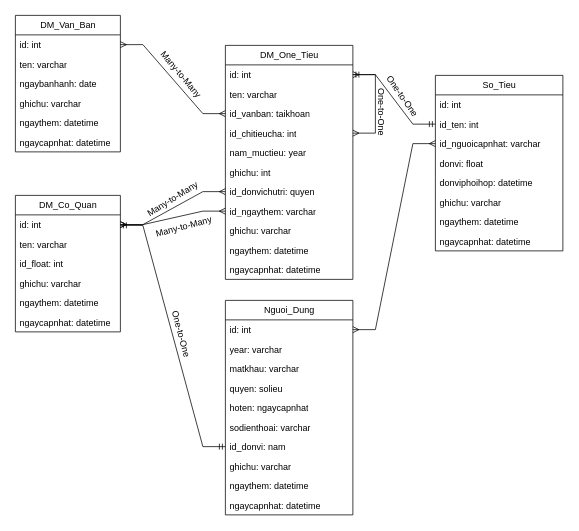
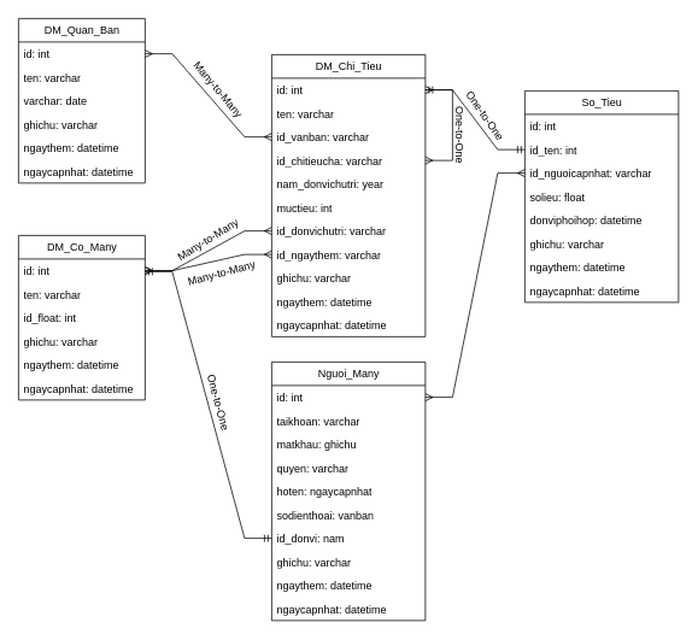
  <mxCell id="0" />
  <mxCell id="1" parent="0" />
- <mxCell id="2" value="DM_Van_Ban" style="swimlane;fontStyle=0;childLayout=stackLayout;horizontal=1;startSize=26;fillColor=none;horizontalStack=0;resizeParent=1;resizeParentMax=0;resizeLast=0;collapsible=1;marginBottom=0;html=1;" vertex="1" parent="1"><mxGeometry x="20" y="20" width="140" height="182" as="geometry" /></mxCell>
+ <mxCell id="2" value="DM_Quan_Ban" style="swimlane;fontStyle=0;childLayout=stackLayout;horizontal=1;startSize=26;fillColor=none;horizontalStack=0;resizeParent=1;resizeParentMax=0;resizeLast=0;collapsible=1;marginBottom=0;html=1;" vertex="1" parent="1"><mxGeometry x="20" y="20" width="140" height="182" as="geometry" /></mxCell>
  <mxCell id="3" value="id: int" style="text;strokeColor=none;fillColor=none;align=left;verticalAlign=top;spacingLeft=4;spacingRight=4;overflow=hidden;rotatable=0;points=[[0,0.5],[1,0.5]];portConstraint=eastwest;whiteSpace=wrap;html=1;" vertex="1" parent="2"><mxGeometry y="26" width="140" height="26" as="geometry" /></mxCell>
  <mxCell id="4" value="ten: varchar" style="text;strokeColor=none;fillColor=none;align=left;verticalAlign=top;spacingLeft=4;spacingRight=4;overflow=hidden;rotatable=0;points=[[0,0.5],[1,0.5]];portConstraint=eastwest;whiteSpace=wrap;html=1;" vertex="1" parent="2"><mxGeometry y="52" width="140" height="26" as="geometry" /></mxCell>
- <mxCell id="5" value="ngaybanhanh: date" style="text;strokeColor=none;fillColor=none;align=left;verticalAlign=top;spacingLeft=4;spacingRight=4;overflow=hidden;rotatable=0;points=[[0,0.5],[1,0.5]];portConstraint=eastwest;whiteSpace=wrap;html=1;" vertex="1" parent="2"><mxGeometry y="78" width="140" height="26" as="geometry" /></mxCell>
+ <mxCell id="5" value="varchar: date" style="text;strokeColor=none;fillColor=none;align=left;verticalAlign=top;spacingLeft=4;spacingRight=4;overflow=hidden;rotatable=0;points=[[0,0.5],[1,0.5]];portConstraint=eastwest;whiteSpace=wrap;html=1;" vertex="1" parent="2"><mxGeometry y="78" width="140" height="26" as="geometry" /></mxCell>
  <mxCell id="6" value="ghichu: varchar" style="text;strokeColor=none;fillColor=none;align=left;verticalAlign=top;spacingLeft=4;spacingRight=4;overflow=hidden;rotatable=0;points=[[0,0.5],[1,0.5]];portConstraint=eastwest;whiteSpace=wrap;html=1;" vertex="1" parent="2"><mxGeometry y="104" width="140" height="26" as="geometry" /></mxCell>
  <mxCell id="7" value="ngaythem: datetime" style="text;strokeColor=none;fillColor=none;align=left;verticalAlign=top;spacingLeft=4;spacingRight=4;overflow=hidden;rotatable=0;points=[[0,0.5],[1,0.5]];portConstraint=eastwest;whiteSpace=wrap;html=1;" vertex="1" parent="2"><mxGeometry y="130" width="140" height="26" as="geometry" /></mxCell>
  <mxCell id="8" value="ngaycapnhat: datetime" style="text;strokeColor=none;fillColor=none;align=left;verticalAlign=top;spacingLeft=4;spacingRight=4;overflow=hidden;rotatable=0;points=[[0,0.5],[1,0.5]];portConstraint=eastwest;whiteSpace=wrap;html=1;" vertex="1" parent="2"><mxGeometry y="156" width="140" height="26" as="geometry" /></mxCell>
- <mxCell id="9" value="DM_One_Tieu" style="swimlane;fontStyle=0;childLayout=stackLayout;horizontal=1;startSize=26;fillColor=none;horizontalStack=0;resizeParent=1;resizeParentMax=0;resizeLast=0;collapsible=1;marginBottom=0;html=1;" vertex="1" parent="1"><mxGeometry x="300" y="60" width="170" height="312" as="geometry" /></mxCell>
+ <mxCell id="9" value="DM_Chi_Tieu" style="swimlane;fontStyle=0;childLayout=stackLayout;horizontal=1;startSize=26;fillColor=none;horizontalStack=0;resizeParent=1;resizeParentMax=0;resizeLast=0;collapsible=1;marginBottom=0;html=1;" vertex="1" parent="1"><mxGeometry x="300" y="60" width="170" height="312" as="geometry" /></mxCell>
  <mxCell id="10" value="id: int" style="text;strokeColor=none;fillColor=none;align=left;verticalAlign=top;spacingLeft=4;spacingRight=4;overflow=hidden;rotatable=0;points=[[0,0.5],[1,0.5]];portConstraint=eastwest;whiteSpace=wrap;html=1;" vertex="1" parent="9"><mxGeometry y="26" width="170" height="26" as="geometry" /></mxCell>
  <mxCell id="11" value="ten: varchar" style="text;strokeColor=none;fillColor=none;align=left;verticalAlign=top;spacingLeft=4;spacingRight=4;overflow=hidden;rotatable=0;points=[[0,0.5],[1,0.5]];portConstraint=eastwest;whiteSpace=wrap;html=1;" vertex="1" parent="9"><mxGeometry y="52" width="170" height="26" as="geometry" /></mxCell>
- <mxCell id="12" value="id_vanban: taikhoan" style="text;strokeColor=none;fillColor=none;align=left;verticalAlign=top;spacingLeft=4;spacingRight=4;overflow=hidden;rotatable=0;points=[[0,0.5],[1,0.5]];portConstraint=eastwest;whiteSpace=wrap;html=1;" vertex="1" parent="9"><mxGeometry y="78" width="170" height="26" as="geometry" /></mxCell>
- <mxCell id="13" value="id_chitieucha: int" style="text;strokeColor=none;fillColor=none;align=left;verticalAlign=top;spacingLeft=4;spacingRight=4;overflow=hidden;rotatable=0;points=[[0,0.5],[1,0.5]];portConstraint=eastwest;whiteSpace=wrap;html=1;" vertex="1" parent="9"><mxGeometry y="104" width="170" height="26" as="geometry" /></mxCell>
- <mxCell id="14" value="nam_muctieu: year" style="text;strokeColor=none;fillColor=none;align=left;verticalAlign=top;spacingLeft=4;spacingRight=4;overflow=hidden;rotatable=0;points=[[0,0.5],[1,0.5]];portConstraint=eastwest;whiteSpace=wrap;html=1;" vertex="1" parent="9"><mxGeometry y="130" width="170" height="26" as="geometry" /></mxCell>
- <mxCell id="15" value="ghichu: int" style="text;strokeColor=none;fillColor=none;align=left;verticalAlign=top;spacingLeft=4;spacingRight=4;overflow=hidden;rotatable=0;points=[[0,0.5],[1,0.5]];portConstraint=eastwest;whiteSpace=wrap;html=1;" vertex="1" parent="9"><mxGeometry y="156" width="170" height="26" as="geometry" /></mxCell>
- <mxCell id="16" value="id_donvichutri: quyen" style="text;strokeColor=none;fillColor=none;align=left;verticalAlign=top;spacingLeft=4;spacingRight=4;overflow=hidden;rotatable=0;points=[[0,0.5],[1,0.5]];portConstraint=eastwest;whiteSpace=wrap;html=1;" vertex="1" parent="9"><mxGeometry y="182" width="170" height="26" as="geometry" /></mxCell>
+ <mxCell id="12" value="id_vanban: varchar" style="text;strokeColor=none;fillColor=none;align=left;verticalAlign=top;spacingLeft=4;spacingRight=4;overflow=hidden;rotatable=0;points=[[0,0.5],[1,0.5]];portConstraint=eastwest;whiteSpace=wrap;html=1;" vertex="1" parent="9"><mxGeometry y="78" width="170" height="26" as="geometry" /></mxCell>
+ <mxCell id="13" value="id_chitieucha: varchar" style="text;strokeColor=none;fillColor=none;align=left;verticalAlign=top;spacingLeft=4;spacingRight=4;overflow=hidden;rotatable=0;points=[[0,0.5],[1,0.5]];portConstraint=eastwest;whiteSpace=wrap;html=1;" vertex="1" parent="9"><mxGeometry y="104" width="170" height="26" as="geometry" /></mxCell>
+ <mxCell id="14" value="nam_donvichutri: year" style="text;strokeColor=none;fillColor=none;align=left;verticalAlign=top;spacingLeft=4;spacingRight=4;overflow=hidden;rotatable=0;points=[[0,0.5],[1,0.5]];portConstraint=eastwest;whiteSpace=wrap;html=1;" vertex="1" parent="9"><mxGeometry y="130" width="170" height="26" as="geometry" /></mxCell>
+ <mxCell id="15" value="muctieu: int" style="text;strokeColor=none;fillColor=none;align=left;verticalAlign=top;spacingLeft=4;spacingRight=4;overflow=hidden;rotatable=0;points=[[0,0.5],[1,0.5]];portConstraint=eastwest;whiteSpace=wrap;html=1;" vertex="1" parent="9"><mxGeometry y="156" width="170" height="26" as="geometry" /></mxCell>
+ <mxCell id="16" value="id_donvichutri: varchar" style="text;strokeColor=none;fillColor=none;align=left;verticalAlign=top;spacingLeft=4;spacingRight=4;overflow=hidden;rotatable=0;points=[[0,0.5],[1,0.5]];portConstraint=eastwest;whiteSpace=wrap;html=1;" vertex="1" parent="9"><mxGeometry y="182" width="170" height="26" as="geometry" /></mxCell>
  <mxCell id="17" value="id_ngaythem: varchar" style="text;strokeColor=none;fillColor=none;align=left;verticalAlign=top;spacingLeft=4;spacingRight=4;overflow=hidden;rotatable=0;points=[[0,0.5],[1,0.5]];portConstraint=eastwest;whiteSpace=wrap;html=1;" vertex="1" parent="9"><mxGeometry y="208" width="170" height="26" as="geometry" /></mxCell>
  <mxCell id="18" value="ghichu: varchar" style="text;strokeColor=none;fillColor=none;align=left;verticalAlign=top;spacingLeft=4;spacingRight=4;overflow=hidden;rotatable=0;points=[[0,0.5],[1,0.5]];portConstraint=eastwest;whiteSpace=wrap;html=1;" vertex="1" parent="9"><mxGeometry y="234" width="170" height="26" as="geometry" /></mxCell>
  <mxCell id="19" value="ngaythem: datetime" style="text;strokeColor=none;fillColor=none;align=left;verticalAlign=top;spacingLeft=4;spacingRight=4;overflow=hidden;rotatable=0;points=[[0,0.5],[1,0.5]];portConstraint=eastwest;whiteSpace=wrap;html=1;" vertex="1" parent="9"><mxGeometry y="260" width="170" height="26" as="geometry" /></mxCell>
  <mxCell id="20" value="ngaycapnhat: datetime" style="text;strokeColor=none;fillColor=none;align=left;verticalAlign=top;spacingLeft=4;spacingRight=4;overflow=hidden;rotatable=0;points=[[0,0.5],[1,0.5]];portConstraint=eastwest;whiteSpace=wrap;html=1;" vertex="1" parent="9"><mxGeometry y="286" width="170" height="26" as="geometry" /></mxCell>
  <mxCell id="21" value="" style="edgeStyle=entityRelationEdgeStyle;fontSize=12;html=1;endArrow=ERmany;startArrow=ERmany;rounded=0;exitX=1;exitY=0.5;exitDx=0;exitDy=0;entryX=1;entryY=0.5;entryDx=0;entryDy=0;" edge="1" parent="9" source="10" target="13"><mxGeometry width="100" height="100" relative="1" as="geometry"><mxPoint x="-90" y="138" as="sourcePoint" /><mxPoint x="250" y="-10" as="targetPoint" /></mxGeometry></mxCell>
- <mxCell id="22" value="DM_Co_Quan" style="swimlane;fontStyle=0;childLayout=stackLayout;horizontal=1;startSize=26;fillColor=none;horizontalStack=0;resizeParent=1;resizeParentMax=0;resizeLast=0;collapsible=1;marginBottom=0;html=1;" vertex="1" parent="1"><mxGeometry x="20" y="260" width="140" height="182" as="geometry" /></mxCell>
+ <mxCell id="22" value="DM_Co_Many" style="swimlane;fontStyle=0;childLayout=stackLayout;horizontal=1;startSize=26;fillColor=none;horizontalStack=0;resizeParent=1;resizeParentMax=0;resizeLast=0;collapsible=1;marginBottom=0;html=1;" vertex="1" parent="1"><mxGeometry x="20" y="260" width="140" height="182" as="geometry" /></mxCell>
  <mxCell id="23" value="id: int" style="text;strokeColor=none;fillColor=none;align=left;verticalAlign=top;spacingLeft=4;spacingRight=4;overflow=hidden;rotatable=0;points=[[0,0.5],[1,0.5]];portConstraint=eastwest;whiteSpace=wrap;html=1;" vertex="1" parent="22"><mxGeometry y="26" width="140" height="26" as="geometry" /></mxCell>
  <mxCell id="24" value="ten: varchar" style="text;strokeColor=none;fillColor=none;align=left;verticalAlign=top;spacingLeft=4;spacingRight=4;overflow=hidden;rotatable=0;points=[[0,0.5],[1,0.5]];portConstraint=eastwest;whiteSpace=wrap;html=1;" vertex="1" parent="22"><mxGeometry y="52" width="140" height="26" as="geometry" /></mxCell>
  <mxCell id="25" value="id_float: int" style="text;strokeColor=none;fillColor=none;align=left;verticalAlign=top;spacingLeft=4;spacingRight=4;overflow=hidden;rotatable=0;points=[[0,0.5],[1,0.5]];portConstraint=eastwest;whiteSpace=wrap;html=1;" vertex="1" parent="22"><mxGeometry y="78" width="140" height="26" as="geometry" /></mxCell>
  <mxCell id="26" value="ghichu: varchar" style="text;strokeColor=none;fillColor=none;align=left;verticalAlign=top;spacingLeft=4;spacingRight=4;overflow=hidden;rotatable=0;points=[[0,0.5],[1,0.5]];portConstraint=eastwest;whiteSpace=wrap;html=1;" vertex="1" parent="22"><mxGeometry y="104" width="140" height="26" as="geometry" /></mxCell>
  <mxCell id="27" value="ngaythem: datetime" style="text;strokeColor=none;fillColor=none;align=left;verticalAlign=top;spacingLeft=4;spacingRight=4;overflow=hidden;rotatable=0;points=[[0,0.5],[1,0.5]];portConstraint=eastwest;whiteSpace=wrap;html=1;" vertex="1" parent="22"><mxGeometry y="130" width="140" height="26" as="geometry" /></mxCell>
  <mxCell id="28" value="ngaycapnhat: datetime" style="text;strokeColor=none;fillColor=none;align=left;verticalAlign=top;spacingLeft=4;spacingRight=4;overflow=hidden;rotatable=0;points=[[0,0.5],[1,0.5]];portConstraint=eastwest;whiteSpace=wrap;html=1;" vertex="1" parent="22"><mxGeometry y="156" width="140" height="26" as="geometry" /></mxCell>
  <mxCell id="29" value="So_Tieu" style="swimlane;fontStyle=0;childLayout=stackLayout;horizontal=1;startSize=26;fillColor=none;horizontalStack=0;resizeParent=1;resizeParentMax=0;resizeLast=0;collapsible=1;marginBottom=0;html=1;" vertex="1" parent="1"><mxGeometry x="580" y="100" width="170" height="234" as="geometry" /></mxCell>
  <mxCell id="30" value="id: int" style="text;strokeColor=none;fillColor=none;align=left;verticalAlign=top;spacingLeft=4;spacingRight=4;overflow=hidden;rotatable=0;points=[[0,0.5],[1,0.5]];portConstraint=eastwest;whiteSpace=wrap;html=1;" vertex="1" parent="29"><mxGeometry y="26" width="170" height="26" as="geometry" /></mxCell>
  <mxCell id="31" value="id_ten: int" style="text;strokeColor=none;fillColor=none;align=left;verticalAlign=top;spacingLeft=4;spacingRight=4;overflow=hidden;rotatable=0;points=[[0,0.5],[1,0.5]];portConstraint=eastwest;whiteSpace=wrap;html=1;" vertex="1" parent="29"><mxGeometry y="52" width="170" height="26" as="geometry" /></mxCell>
  <mxCell id="32" value="id_nguoicapnhat: varchar" style="text;strokeColor=none;fillColor=none;align=left;verticalAlign=top;spacingLeft=4;spacingRight=4;overflow=hidden;rotatable=0;points=[[0,0.5],[1,0.5]];portConstraint=eastwest;whiteSpace=wrap;html=1;" vertex="1" parent="29"><mxGeometry y="78" width="170" height="26" as="geometry" /></mxCell>
- <mxCell id="33" value="donvi: float" style="text;strokeColor=none;fillColor=none;align=left;verticalAlign=top;spacingLeft=4;spacingRight=4;overflow=hidden;rotatable=0;points=[[0,0.5],[1,0.5]];portConstraint=eastwest;whiteSpace=wrap;html=1;" vertex="1" parent="29"><mxGeometry y="104" width="170" height="26" as="geometry" /></mxCell>
+ <mxCell id="33" value="solieu: float" style="text;strokeColor=none;fillColor=none;align=left;verticalAlign=top;spacingLeft=4;spacingRight=4;overflow=hidden;rotatable=0;points=[[0,0.5],[1,0.5]];portConstraint=eastwest;whiteSpace=wrap;html=1;" vertex="1" parent="29"><mxGeometry y="104" width="170" height="26" as="geometry" /></mxCell>
  <mxCell id="34" value="donviphoihop: datetime" style="text;strokeColor=none;fillColor=none;align=left;verticalAlign=top;spacingLeft=4;spacingRight=4;overflow=hidden;rotatable=0;points=[[0,0.5],[1,0.5]];portConstraint=eastwest;whiteSpace=wrap;html=1;" vertex="1" parent="29"><mxGeometry y="130" width="170" height="26" as="geometry" /></mxCell>
  <mxCell id="35" value="ghichu: varchar" style="text;strokeColor=none;fillColor=none;align=left;verticalAlign=top;spacingLeft=4;spacingRight=4;overflow=hidden;rotatable=0;points=[[0,0.5],[1,0.5]];portConstraint=eastwest;whiteSpace=wrap;html=1;" vertex="1" parent="29"><mxGeometry y="156" width="170" height="26" as="geometry" /></mxCell>
  <mxCell id="36" value="ngaythem: datetime" style="text;strokeColor=none;fillColor=none;align=left;verticalAlign=top;spacingLeft=4;spacingRight=4;overflow=hidden;rotatable=0;points=[[0,0.5],[1,0.5]];portConstraint=eastwest;whiteSpace=wrap;html=1;" vertex="1" parent="29"><mxGeometry y="182" width="170" height="26" as="geometry" /></mxCell>
  <mxCell id="37" value="ngaycapnhat: datetime" style="text;strokeColor=none;fillColor=none;align=left;verticalAlign=top;spacingLeft=4;spacingRight=4;overflow=hidden;rotatable=0;points=[[0,0.5],[1,0.5]];portConstraint=eastwest;whiteSpace=wrap;html=1;" vertex="1" parent="29"><mxGeometry y="208" width="170" height="26" as="geometry" /></mxCell>
  <mxCell id="38" value="" style="edgeStyle=entityRelationEdgeStyle;fontSize=12;html=1;endArrow=ERmany;startArrow=ERmany;rounded=0;exitX=1;exitY=0.5;exitDx=0;exitDy=0;entryX=0;entryY=0.5;entryDx=0;entryDy=0;" edge="1" parent="1" source="3" target="12"><mxGeometry width="100" height="100" relative="1" as="geometry"><mxPoint x="340" y="250" as="sourcePoint" /><mxPoint x="440" y="150" as="targetPoint" /></mxGeometry></mxCell>
  <mxCell id="39" value="" style="edgeStyle=entityRelationEdgeStyle;fontSize=12;html=1;endArrow=ERmany;startArrow=ERmany;rounded=0;exitX=1;exitY=0.5;exitDx=0;exitDy=0;entryX=0;entryY=0.5;entryDx=0;entryDy=0;" edge="1" parent="1" source="23" target="16"><mxGeometry width="100" height="100" relative="1" as="geometry"><mxPoint x="340" y="250" as="sourcePoint" /><mxPoint x="440" y="150" as="targetPoint" /></mxGeometry></mxCell>
  <mxCell id="40" value="" style="edgeStyle=entityRelationEdgeStyle;fontSize=12;html=1;endArrow=ERmany;startArrow=ERmany;rounded=0;exitX=1;exitY=0.5;exitDx=0;exitDy=0;entryX=0;entryY=0.5;entryDx=0;entryDy=0;" edge="1" parent="1" source="23" target="17"><mxGeometry width="100" height="100" relative="1" as="geometry"><mxPoint x="180" y="266" as="sourcePoint" /><mxPoint x="280" y="166" as="targetPoint" /></mxGeometry></mxCell>
  <mxCell id="41" value="" style="edgeStyle=entityRelationEdgeStyle;fontSize=12;html=1;endArrow=ERmandOne;startArrow=ERmandOne;rounded=0;exitX=1;exitY=0.5;exitDx=0;exitDy=0;entryX=0;entryY=0.5;entryDx=0;entryDy=0;" edge="1" parent="1" source="10" target="31"><mxGeometry width="100" height="100" relative="1" as="geometry"><mxPoint x="490" y="140" as="sourcePoint" /><mxPoint x="440" y="150" as="targetPoint" /></mxGeometry></mxCell>
  <mxCell id="42" value="Many-to-Many" style="text;html=1;strokeColor=none;fillColor=none;align=center;verticalAlign=middle;whiteSpace=wrap;rounded=0;rotation=50;" vertex="1" parent="1"><mxGeometry x="201" y="84" width="80" height="30" as="geometry" /></mxCell>
  <mxCell id="43" value="Many-to-Many" style="text;html=1;strokeColor=none;fillColor=none;align=center;verticalAlign=middle;whiteSpace=wrap;rounded=0;rotation=-32;" vertex="1" parent="1"><mxGeometry x="190" y="250" width="80" height="30" as="geometry" /></mxCell>
  <mxCell id="44" value="Many-to-Many" style="text;html=1;strokeColor=none;fillColor=none;align=center;verticalAlign=middle;whiteSpace=wrap;rounded=0;rotation=-15;" vertex="1" parent="1"><mxGeometry x="205" y="287" width="80" height="30" as="geometry" /></mxCell>
  <mxCell id="45" value="One-to-One" style="text;html=1;strokeColor=none;fillColor=none;align=center;verticalAlign=middle;whiteSpace=wrap;rounded=0;rotation=55;" vertex="1" parent="1"><mxGeometry x="496" y="113" width="80" height="30" as="geometry" /></mxCell>
  <mxCell id="46" value="One-to-One" style="text;html=1;strokeColor=none;fillColor=none;align=center;verticalAlign=middle;whiteSpace=wrap;rounded=0;rotation=90;" vertex="1" parent="1"><mxGeometry x="468" y="134" width="80" height="30" as="geometry" /></mxCell>
- <mxCell id="47" value="Nguoi_Dung" style="swimlane;fontStyle=0;childLayout=stackLayout;horizontal=1;startSize=26;fillColor=none;horizontalStack=0;resizeParent=1;resizeParentMax=0;resizeLast=0;collapsible=1;marginBottom=0;html=1;" vertex="1" parent="1"><mxGeometry x="300" y="400" width="170" height="286" as="geometry" /></mxCell>
+ <mxCell id="47" value="Nguoi_Many" style="swimlane;fontStyle=0;childLayout=stackLayout;horizontal=1;startSize=26;fillColor=none;horizontalStack=0;resizeParent=1;resizeParentMax=0;resizeLast=0;collapsible=1;marginBottom=0;html=1;" vertex="1" parent="1"><mxGeometry x="300" y="400" width="170" height="286" as="geometry" /></mxCell>
  <mxCell id="48" value="id: int" style="text;strokeColor=none;fillColor=none;align=left;verticalAlign=top;spacingLeft=4;spacingRight=4;overflow=hidden;rotatable=0;points=[[0,0.5],[1,0.5]];portConstraint=eastwest;whiteSpace=wrap;html=1;" vertex="1" parent="47"><mxGeometry y="26" width="170" height="26" as="geometry" /></mxCell>
- <mxCell id="49" value="year: varchar" style="text;strokeColor=none;fillColor=none;align=left;verticalAlign=top;spacingLeft=4;spacingRight=4;overflow=hidden;rotatable=0;points=[[0,0.5],[1,0.5]];portConstraint=eastwest;whiteSpace=wrap;html=1;" vertex="1" parent="47"><mxGeometry y="52" width="170" height="26" as="geometry" /></mxCell>
- <mxCell id="50" value="matkhau: varchar" style="text;strokeColor=none;fillColor=none;align=left;verticalAlign=top;spacingLeft=4;spacingRight=4;overflow=hidden;rotatable=0;points=[[0,0.5],[1,0.5]];portConstraint=eastwest;whiteSpace=wrap;html=1;" vertex="1" parent="47"><mxGeometry y="78" width="170" height="26" as="geometry" /></mxCell>
- <mxCell id="51" value="quyen: solieu" style="text;strokeColor=none;fillColor=none;align=left;verticalAlign=top;spacingLeft=4;spacingRight=4;overflow=hidden;rotatable=0;points=[[0,0.5],[1,0.5]];portConstraint=eastwest;whiteSpace=wrap;html=1;" vertex="1" parent="47"><mxGeometry y="104" width="170" height="26" as="geometry" /></mxCell>
+ <mxCell id="49" value="taikhoan: varchar" style="text;strokeColor=none;fillColor=none;align=left;verticalAlign=top;spacingLeft=4;spacingRight=4;overflow=hidden;rotatable=0;points=[[0,0.5],[1,0.5]];portConstraint=eastwest;whiteSpace=wrap;html=1;" vertex="1" parent="47"><mxGeometry y="52" width="170" height="26" as="geometry" /></mxCell>
+ <mxCell id="50" value="matkhau: ghichu" style="text;strokeColor=none;fillColor=none;align=left;verticalAlign=top;spacingLeft=4;spacingRight=4;overflow=hidden;rotatable=0;points=[[0,0.5],[1,0.5]];portConstraint=eastwest;whiteSpace=wrap;html=1;" vertex="1" parent="47"><mxGeometry y="78" width="170" height="26" as="geometry" /></mxCell>
+ <mxCell id="51" value="quyen: varchar" style="text;strokeColor=none;fillColor=none;align=left;verticalAlign=top;spacingLeft=4;spacingRight=4;overflow=hidden;rotatable=0;points=[[0,0.5],[1,0.5]];portConstraint=eastwest;whiteSpace=wrap;html=1;" vertex="1" parent="47"><mxGeometry y="104" width="170" height="26" as="geometry" /></mxCell>
  <mxCell id="52" value="hoten: ngaycapnhat" style="text;strokeColor=none;fillColor=none;align=left;verticalAlign=top;spacingLeft=4;spacingRight=4;overflow=hidden;rotatable=0;points=[[0,0.5],[1,0.5]];portConstraint=eastwest;whiteSpace=wrap;html=1;" vertex="1" parent="47"><mxGeometry y="130" width="170" height="26" as="geometry" /></mxCell>
- <mxCell id="53" value="sodienthoai: varchar" style="text;strokeColor=none;fillColor=none;align=left;verticalAlign=top;spacingLeft=4;spacingRight=4;overflow=hidden;rotatable=0;points=[[0,0.5],[1,0.5]];portConstraint=eastwest;whiteSpace=wrap;html=1;" vertex="1" parent="47"><mxGeometry y="156" width="170" height="26" as="geometry" /></mxCell>
+ <mxCell id="53" value="sodienthoai: vanban" style="text;strokeColor=none;fillColor=none;align=left;verticalAlign=top;spacingLeft=4;spacingRight=4;overflow=hidden;rotatable=0;points=[[0,0.5],[1,0.5]];portConstraint=eastwest;whiteSpace=wrap;html=1;" vertex="1" parent="47"><mxGeometry y="156" width="170" height="26" as="geometry" /></mxCell>
  <mxCell id="54" value="id_donvi: nam" style="text;strokeColor=none;fillColor=none;align=left;verticalAlign=top;spacingLeft=4;spacingRight=4;overflow=hidden;rotatable=0;points=[[0,0.5],[1,0.5]];portConstraint=eastwest;whiteSpace=wrap;html=1;" vertex="1" parent="47"><mxGeometry y="182" width="170" height="26" as="geometry" /></mxCell>
  <mxCell id="55" value="ghichu: varchar" style="text;strokeColor=none;fillColor=none;align=left;verticalAlign=top;spacingLeft=4;spacingRight=4;overflow=hidden;rotatable=0;points=[[0,0.5],[1,0.5]];portConstraint=eastwest;whiteSpace=wrap;html=1;" vertex="1" parent="47"><mxGeometry y="208" width="170" height="26" as="geometry" /></mxCell>
  <mxCell id="56" value="ngaythem: datetime" style="text;strokeColor=none;fillColor=none;align=left;verticalAlign=top;spacingLeft=4;spacingRight=4;overflow=hidden;rotatable=0;points=[[0,0.5],[1,0.5]];portConstraint=eastwest;whiteSpace=wrap;html=1;" vertex="1" parent="47"><mxGeometry y="234" width="170" height="26" as="geometry" /></mxCell>
  <mxCell id="57" value="ngaycapnhat: datetime" style="text;strokeColor=none;fillColor=none;align=left;verticalAlign=top;spacingLeft=4;spacingRight=4;overflow=hidden;rotatable=0;points=[[0,0.5],[1,0.5]];portConstraint=eastwest;whiteSpace=wrap;html=1;" vertex="1" parent="47"><mxGeometry y="260" width="170" height="26" as="geometry" /></mxCell>
  <mxCell id="58" value="" style="edgeStyle=entityRelationEdgeStyle;fontSize=12;html=1;endArrow=ERmandOne;startArrow=ERmandOne;rounded=0;entryX=0;entryY=0.5;entryDx=0;entryDy=0;" edge="1" parent="1" target="54"><mxGeometry width="100" height="100" relative="1" as="geometry"><mxPoint x="160" y="300" as="sourcePoint" /><mxPoint x="370" y="440" as="targetPoint" /></mxGeometry></mxCell>
  <mxCell id="59" value="One-to-One" style="text;html=1;strokeColor=none;fillColor=none;align=center;verticalAlign=middle;whiteSpace=wrap;rounded=0;rotation=75;" vertex="1" parent="1"><mxGeometry x="201" y="430" width="80" height="30" as="geometry" /></mxCell>
  <mxCell id="60" value="" style="edgeStyle=entityRelationEdgeStyle;fontSize=12;html=1;endArrow=ERmany;startArrow=ERmany;rounded=0;exitX=1;exitY=0.5;exitDx=0;exitDy=0;entryX=0;entryY=0.5;entryDx=0;entryDy=0;" edge="1" parent="1" source="48" target="32"><mxGeometry width="100" height="100" relative="1" as="geometry"><mxPoint x="510" y="450" as="sourcePoint" /><mxPoint x="650" y="542" as="targetPoint" /></mxGeometry></mxCell>
